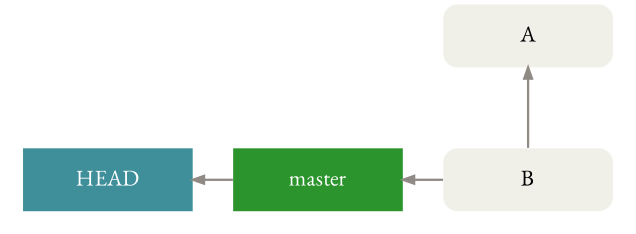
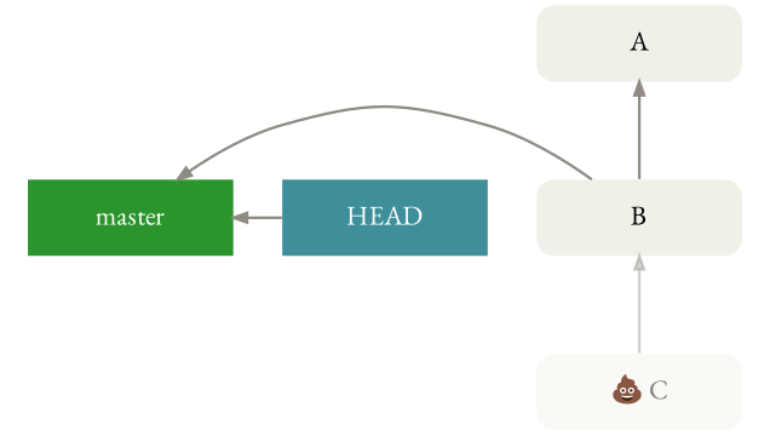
  digraph {
    fontname="EB Garamond"
    nodesep=.5
    rankdir=TB
    ranksep=1
    node [fillcolor="#f0efe8" fontname="EB Garamond" fontsize=20 margin=".2,.23" penwidth=0 shape=box style="rounded,filled"]
    edge [color="#8f8a83" dir=back fontname="EB Garamond" penwidth=2]
    B [width=2.1]
    master [fillcolor="#2c942c" fontcolor="#ffffff" style=filled width=2.1]
    HEAD [fillcolor="#3e8f99" fontcolor="#ffffff" style=filled width=2.1]
+   n4 [fillcolor="#f0efe864" fontcolor="#7f7f7f" label="💩 C" width=2.1]
    A [width=2.1]
    subgraph cluster_1 {
      color=invis
      subgraph sub_2 {
        color=invis
        rank=same
        B
        master
        HEAD
      }
    }
+   B -> n4 [color="#8f8a8364"]
    master -> B
-   HEAD -> master
+   master -> HEAD
    A -> B
  }
